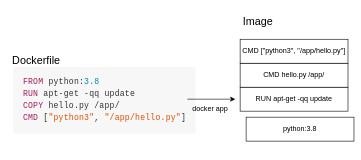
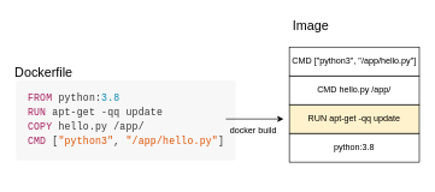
  <mxCell id="0" />
  <mxCell id="1" parent="0" />
  <mxCell id="2" value="&lt;pre class=&quot;part in-view&quot; title=&quot;&quot; style=&quot;box-sizing: border-box ; border: inherit ; overflow: auto ; font-family: &amp;quot;menlo&amp;quot; , &amp;quot;monaco&amp;quot; , &amp;quot;consolas&amp;quot; , &amp;quot;courier new&amp;quot; , monospace ; font-size: 13.6px ; display: block ; padding: 16px ; margin: 0px 0px 16px ; line-height: 1.45 ; color: rgb(51 , 51 , 51) ; word-break: break-all ; overflow-wrap: normal ; background-color: rgb(247 , 247 , 247) ; border-radius: 3px ; font-style: normal ; font-weight: 400 ; letter-spacing: 0.35px ; text-indent: 0px ; text-transform: none ; word-spacing: 0px&quot;&gt;&lt;code class=&quot;dockerfile hljs&quot; style=&quot;box-sizing: border-box; border: 0px; font-family: menlo, monaco, consolas, &amp;quot;courier new&amp;quot;, monospace; font-size: 13.6px; padding: 0px; color: inherit; background: transparent; border-radius: 3px; display: inline; overflow: visible; margin: 0px; word-break: normal; line-height: inherit; overflow-wrap: normal;&quot;&gt;&lt;span class=&quot;hljs-keyword&quot; style=&quot;box-sizing: border-box ; border-color: rgba(231 , 231 , 231 ,) ; color: rgb(167 , 29 , 93)&quot;&gt;FROM&lt;/span&gt; python:&lt;span class=&quot;hljs-number&quot; style=&quot;box-sizing: border-box ; border-color: rgba(231 , 231 , 231 ,) ; color: rgb(0 , 134 , 179)&quot;&gt;3.8&lt;/span&gt;&#10;&lt;span class=&quot;hljs-keyword&quot; style=&quot;box-sizing: border-box ; border-color: rgba(231 , 231 , 231 ,) ; color: rgb(167 , 29 , 93)&quot;&gt;RUN&lt;/span&gt;&lt;span class=&quot;language-bash&quot; style=&quot;box-sizing: border-box ; border-color: rgba(231 , 231 , 231 ,)&quot;&gt; apt-get -qq update&lt;/span&gt;&#10;&lt;span class=&quot;hljs-keyword&quot; style=&quot;box-sizing: border-box ; border-color: rgba(231 , 231 , 231 ,) ; color: rgb(167 , 29 , 93)&quot;&gt;COPY&lt;/span&gt;&lt;span class=&quot;language-bash&quot; style=&quot;box-sizing: border-box ; border-color: rgba(231 , 231 , 231 ,)&quot;&gt; hello.py /app/&lt;/span&gt;&#10;&lt;span class=&quot;hljs-keyword&quot; style=&quot;box-sizing: border-box ; border-color: rgba(231 , 231 , 231 ,) ; color: rgb(167 , 29 , 93)&quot;&gt;CMD&lt;/span&gt;&lt;span class=&quot;language-bash&quot; style=&quot;box-sizing: border-box ; border-color: rgba(231 , 231 , 231 ,)&quot;&gt; [&lt;span class=&quot;hljs-string&quot; style=&quot;box-sizing: border-box ; border-color: rgba(231 , 231 , 231 ,) ; color: rgb(223 , 80 , 0)&quot;&gt;&quot;python3&quot;&lt;/span&gt;, &lt;span class=&quot;hljs-string&quot; style=&quot;box-sizing: border-box ; border-color: rgba(231 , 231 , 231 ,) ; color: rgb(223 , 80 , 0)&quot;&gt;&quot;/app/hello.py&quot;&lt;/span&gt;]&lt;/span&gt;&lt;/code&gt;&lt;/pre&gt;" style="text;whiteSpace=wrap;html=1;" vertex="1" parent="1"><mxGeometry x="20" y="105" width="290" height="140" as="geometry" /></mxCell>
  <mxCell id="3" value="&lt;font style=&quot;font-size: 18px&quot;&gt;Dockerfile&lt;/font&gt;" style="text;html=1;strokeColor=none;fillColor=none;align=center;verticalAlign=middle;whiteSpace=wrap;rounded=0;" vertex="1" parent="1"><mxGeometry x="30" y="85" width="60" height="30" as="geometry" /></mxCell>
  <mxCell id="4" value="" style="endArrow=classic;html=1;rounded=0;fontSize=18;" edge="1" parent="1"><mxGeometry width="50" height="50" relative="1" as="geometry"><mxPoint x="312" y="165" as="sourcePoint" /><mxPoint x="392" y="165" as="targetPoint" /></mxGeometry></mxCell>
- <mxCell id="5" value="&lt;font style=&quot;font-size: 12px&quot;&gt;docker app&amp;nbsp;&lt;/font&gt;" style="text;html=1;strokeColor=none;fillColor=none;align=center;verticalAlign=middle;whiteSpace=wrap;rounded=0;fontSize=18;" vertex="1" parent="1"><mxGeometry x="312" y="165" width="80" height="30" as="geometry" /></mxCell>
- <mxCell id="6" value="python:3.8" style="rounded=0;whiteSpace=wrap;html=1;fontSize=12;" vertex="1" parent="1"><mxGeometry x="410" y="195" width="180" height="40" as="geometry" /></mxCell>
- <mxCell id="7" value="RUN apt-get -qq update" style="rounded=0;whiteSpace=wrap;html=1;fontSize=12;" vertex="1" parent="1"><mxGeometry x="400" y="145" width="180" height="40" as="geometry" /></mxCell>
+ <mxCell id="5" value="&lt;font style=&quot;font-size: 12px&quot;&gt;docker build&amp;nbsp;&lt;/font&gt;" style="text;html=1;strokeColor=none;fillColor=none;align=center;verticalAlign=middle;whiteSpace=wrap;rounded=0;fontSize=18;" vertex="1" parent="1"><mxGeometry x="312" y="165" width="80" height="30" as="geometry" /></mxCell>
+ <mxCell id="6" value="python:3.8" style="rounded=0;whiteSpace=wrap;html=1;fontSize=12;" vertex="1" parent="1"><mxGeometry x="400" y="185" width="180" height="40" as="geometry" /></mxCell>
+ <mxCell id="7" value="RUN apt-get -qq update" style="rounded=0;whiteSpace=wrap;html=1;fontSize=12;fillColor=#fff2cc;" vertex="1" parent="1"><mxGeometry x="400" y="145" width="180" height="40" as="geometry" /></mxCell>
  <mxCell id="8" value="CMD hello.py /app/" style="rounded=0;whiteSpace=wrap;html=1;fontSize=12;" vertex="1" parent="1"><mxGeometry x="400" y="105" width="180" height="40" as="geometry" /></mxCell>
  <mxCell id="9" value="CMD [&quot;python3&quot;, &quot;/app/hello.py&quot;]" style="rounded=0;whiteSpace=wrap;html=1;fontSize=12;" vertex="1" parent="1"><mxGeometry x="400" y="65" width="180" height="40" as="geometry" /></mxCell>
  <mxCell id="10" value="&lt;font style=&quot;font-size: 18px&quot;&gt;Image&lt;/font&gt;" style="text;html=1;strokeColor=none;fillColor=none;align=center;verticalAlign=middle;whiteSpace=wrap;rounded=0;" vertex="1" parent="1"><mxGeometry x="400" y="20" width="60" height="30" as="geometry" /></mxCell>
